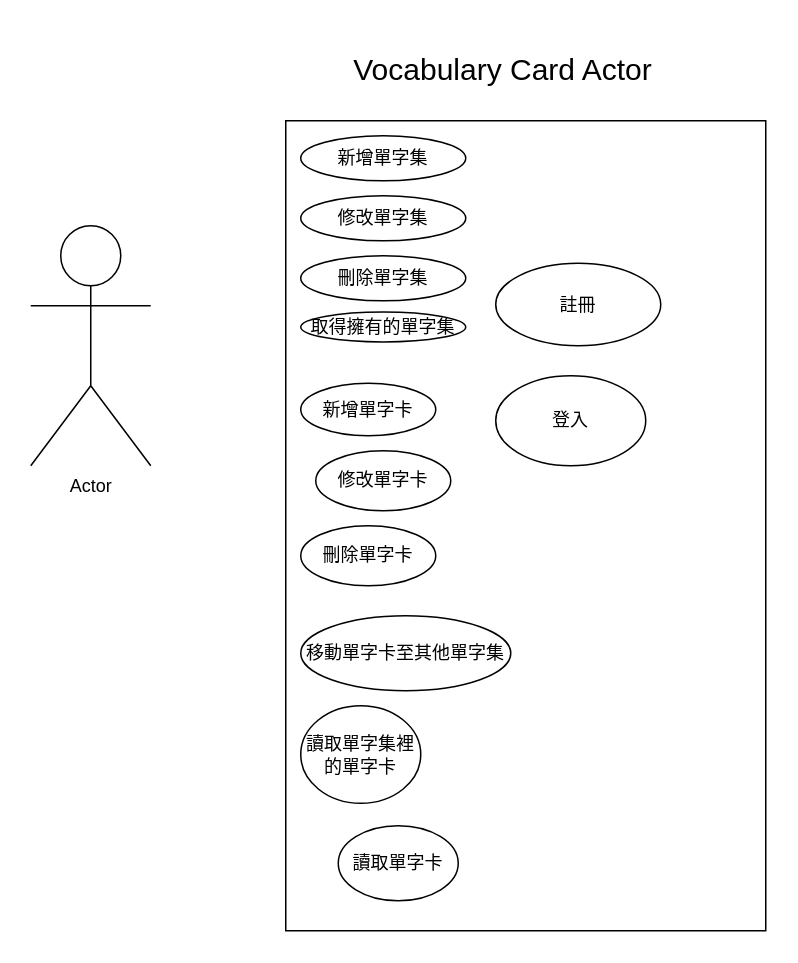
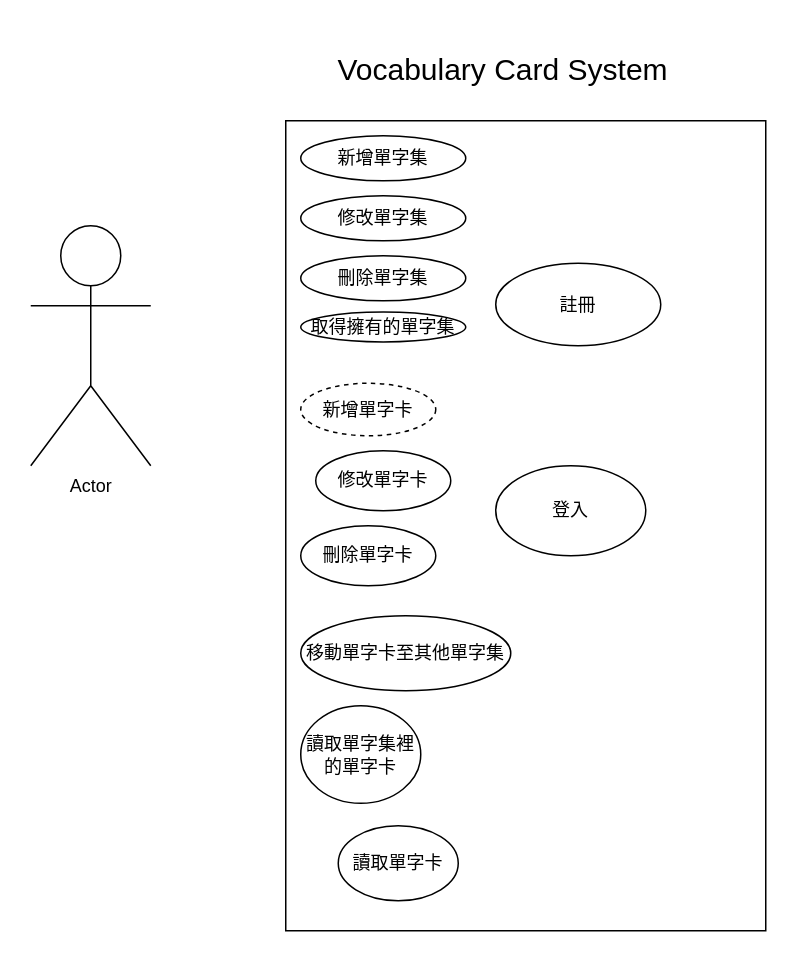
  <mxCell id="0" />
  <mxCell id="1" parent="0" />
  <mxCell id="2" value="Actor" style="shape=umlActor;verticalLabelPosition=bottom;verticalAlign=top;html=1;" vertex="1" parent="1"><mxGeometry x="20" y="150" width="80" height="160" as="geometry" /></mxCell>
  <mxCell id="3" value="" style="verticalLabelPosition=bottom;verticalAlign=top;html=1;shape=mxgraph.basic.rect;fillColor2=none;strokeWidth=1;size=20;indent=5;" vertex="1" parent="1"><mxGeometry x="190" y="80" width="320" height="540" as="geometry" /></mxCell>
- <mxCell id="4" value="&lt;font style=&quot;font-size: 20px&quot;&gt;Vocabulary Card Actor&lt;/font&gt;" style="text;html=1;strokeColor=none;fillColor=none;align=center;verticalAlign=middle;whiteSpace=wrap;rounded=0;" vertex="1" parent="1"><mxGeometry x="210" y="20" width="250" height="50" as="geometry" /></mxCell>
+ <mxCell id="4" value="&lt;font style=&quot;font-size: 20px&quot;&gt;Vocabulary Card System&lt;/font&gt;" style="text;html=1;strokeColor=none;fillColor=none;align=center;verticalAlign=middle;whiteSpace=wrap;rounded=0;" vertex="1" parent="1"><mxGeometry x="210" y="20" width="250" height="50" as="geometry" /></mxCell>
  <mxCell id="5" value="新增單字集" style="ellipse;whiteSpace=wrap;html=1;" vertex="1" parent="1"><mxGeometry x="200" y="90" width="110" height="30" as="geometry" /></mxCell>
  <mxCell id="6" value="修改單字集" style="ellipse;whiteSpace=wrap;html=1;" vertex="1" parent="1"><mxGeometry x="200" y="130" width="110" height="30" as="geometry" /></mxCell>
  <mxCell id="7" value="刪除單字集" style="ellipse;whiteSpace=wrap;html=1;" vertex="1" parent="1"><mxGeometry x="200" y="170" width="110" height="30" as="geometry" /></mxCell>
  <mxCell id="8" value="取得擁有的單字集" style="ellipse;whiteSpace=wrap;html=1;" vertex="1" parent="1"><mxGeometry x="200" y="207.5" width="110" height="20" as="geometry" /></mxCell>
- <mxCell id="9" value="新增單字卡" style="ellipse;whiteSpace=wrap;html=1;" vertex="1" parent="1"><mxGeometry x="200" y="255" width="90" height="35" as="geometry" /></mxCell>
+ <mxCell id="9" value="新增單字卡" style="ellipse;whiteSpace=wrap;html=1;dashed=1;" vertex="1" parent="1"><mxGeometry x="200" y="255" width="90" height="35" as="geometry" /></mxCell>
  <mxCell id="10" value="修改單字卡" style="ellipse;whiteSpace=wrap;html=1;" vertex="1" parent="1"><mxGeometry x="210" y="300" width="90" height="40" as="geometry" /></mxCell>
  <mxCell id="11" value="刪除單字卡" style="ellipse;whiteSpace=wrap;html=1;" vertex="1" parent="1"><mxGeometry x="200" y="350" width="90" height="40" as="geometry" /></mxCell>
  <mxCell id="12" value="移動單字卡至其他單字集" style="ellipse;whiteSpace=wrap;html=1;" vertex="1" parent="1"><mxGeometry x="200" y="410" width="140" height="50" as="geometry" /></mxCell>
  <mxCell id="13" value="讀取單字卡" style="ellipse;whiteSpace=wrap;html=1;" vertex="1" parent="1"><mxGeometry x="225" y="550" width="80" height="50" as="geometry" /></mxCell>
  <mxCell id="14" value="讀取單字集裡的單字卡" style="ellipse;whiteSpace=wrap;html=1;" vertex="1" parent="1"><mxGeometry x="200" y="470" width="80" height="65" as="geometry" /></mxCell>
  <mxCell id="15" value="註冊" style="ellipse;whiteSpace=wrap;html=1;" vertex="1" parent="1"><mxGeometry x="330" y="175" width="110" height="55" as="geometry" /></mxCell>
- <mxCell id="16" value="登入" style="ellipse;whiteSpace=wrap;html=1;" vertex="1" parent="1"><mxGeometry x="330" y="250" width="100" height="60" as="geometry" /></mxCell>
+ <mxCell id="16" value="登入" style="ellipse;whiteSpace=wrap;html=1;" vertex="1" parent="1"><mxGeometry x="330" y="310" width="100" height="60" as="geometry" /></mxCell>
